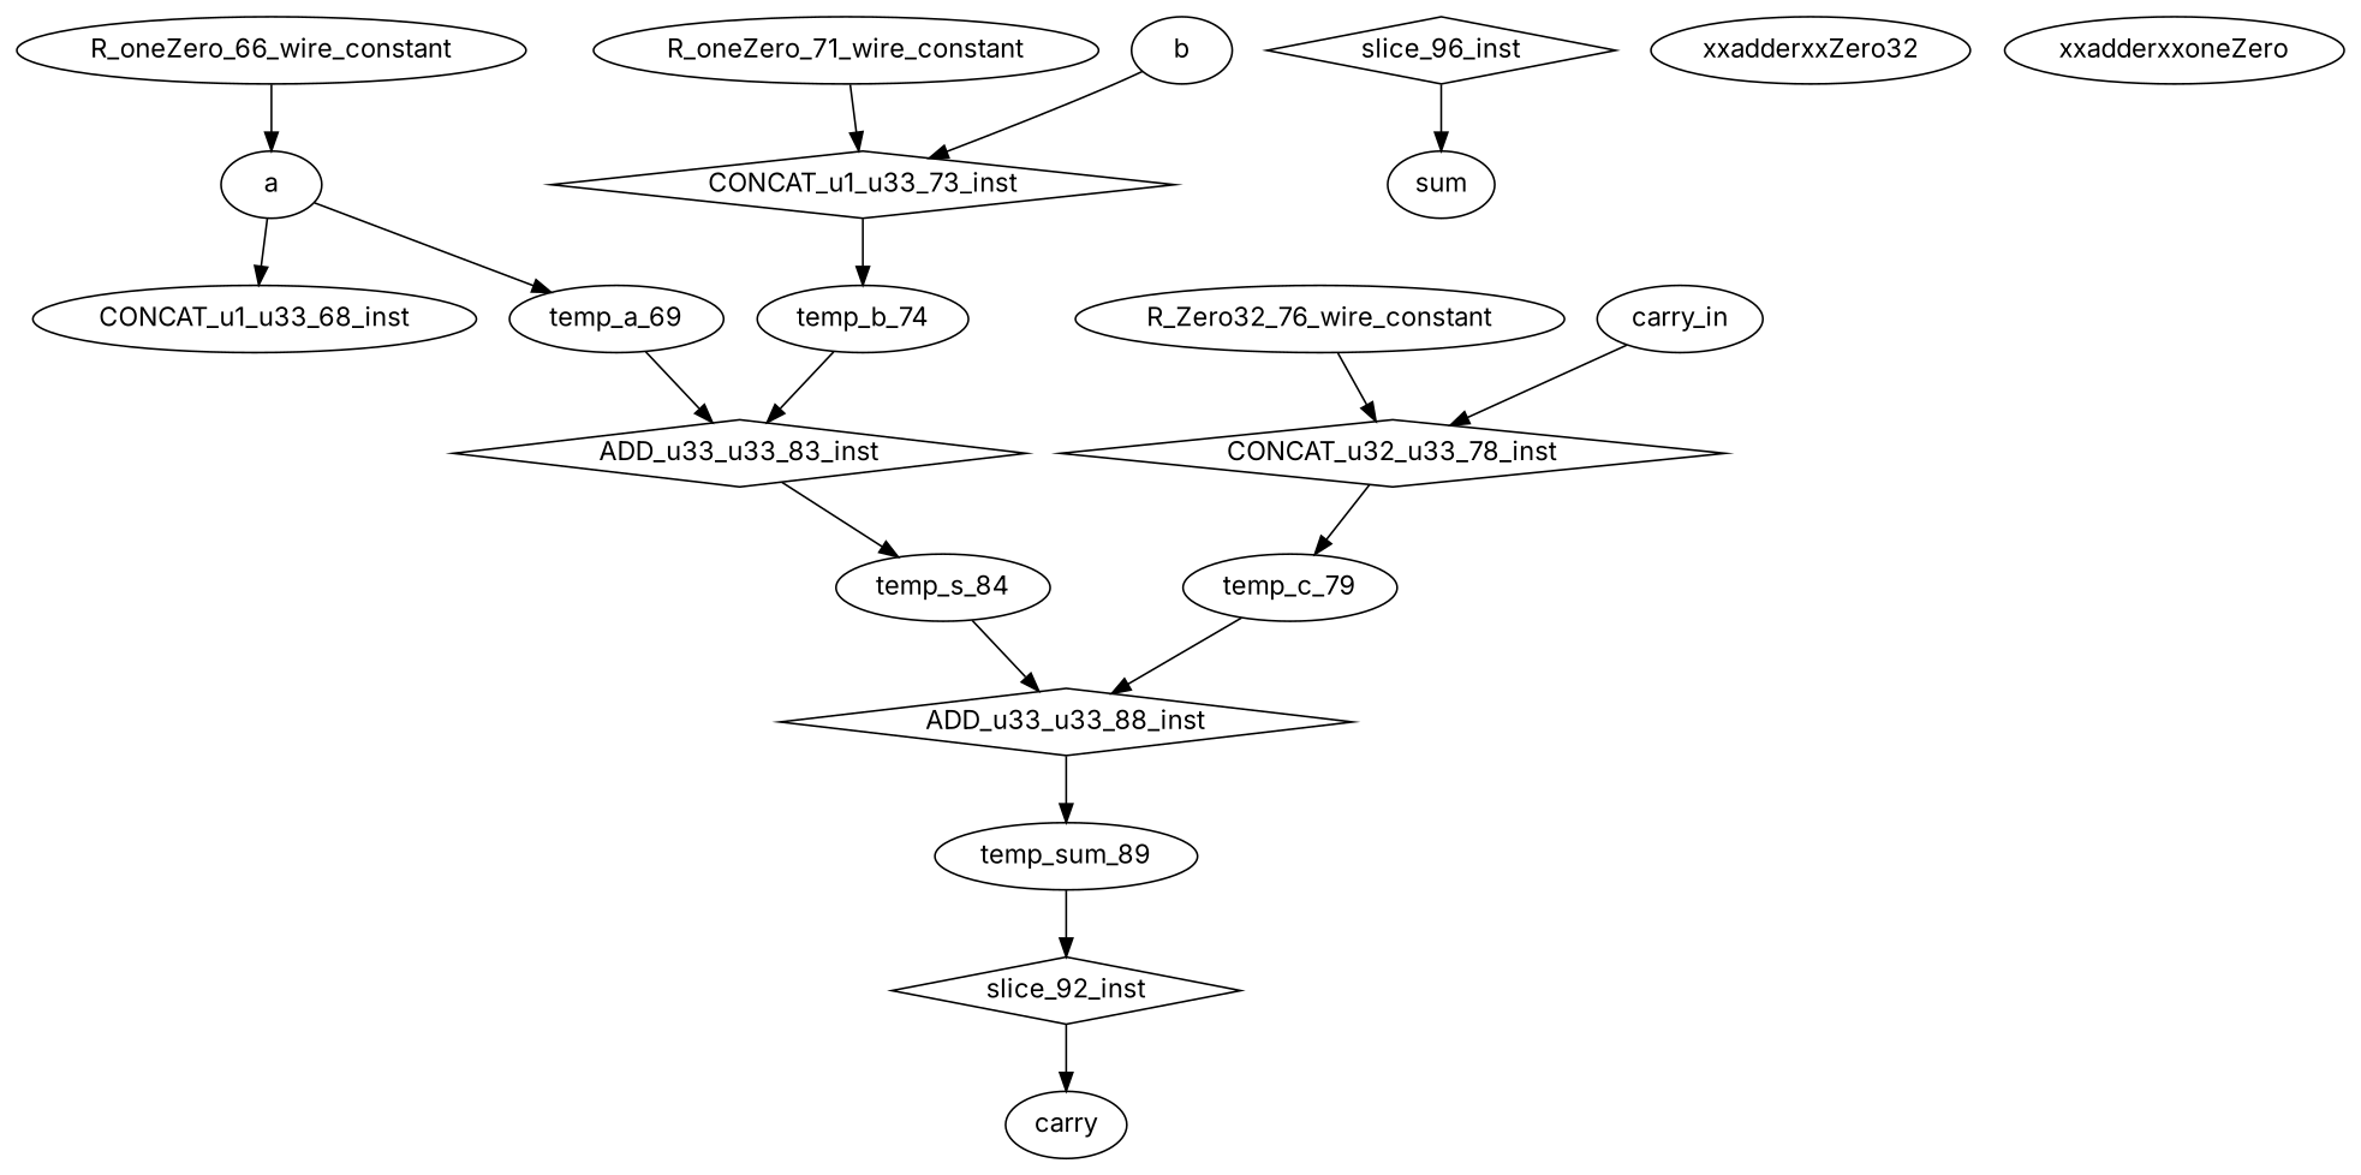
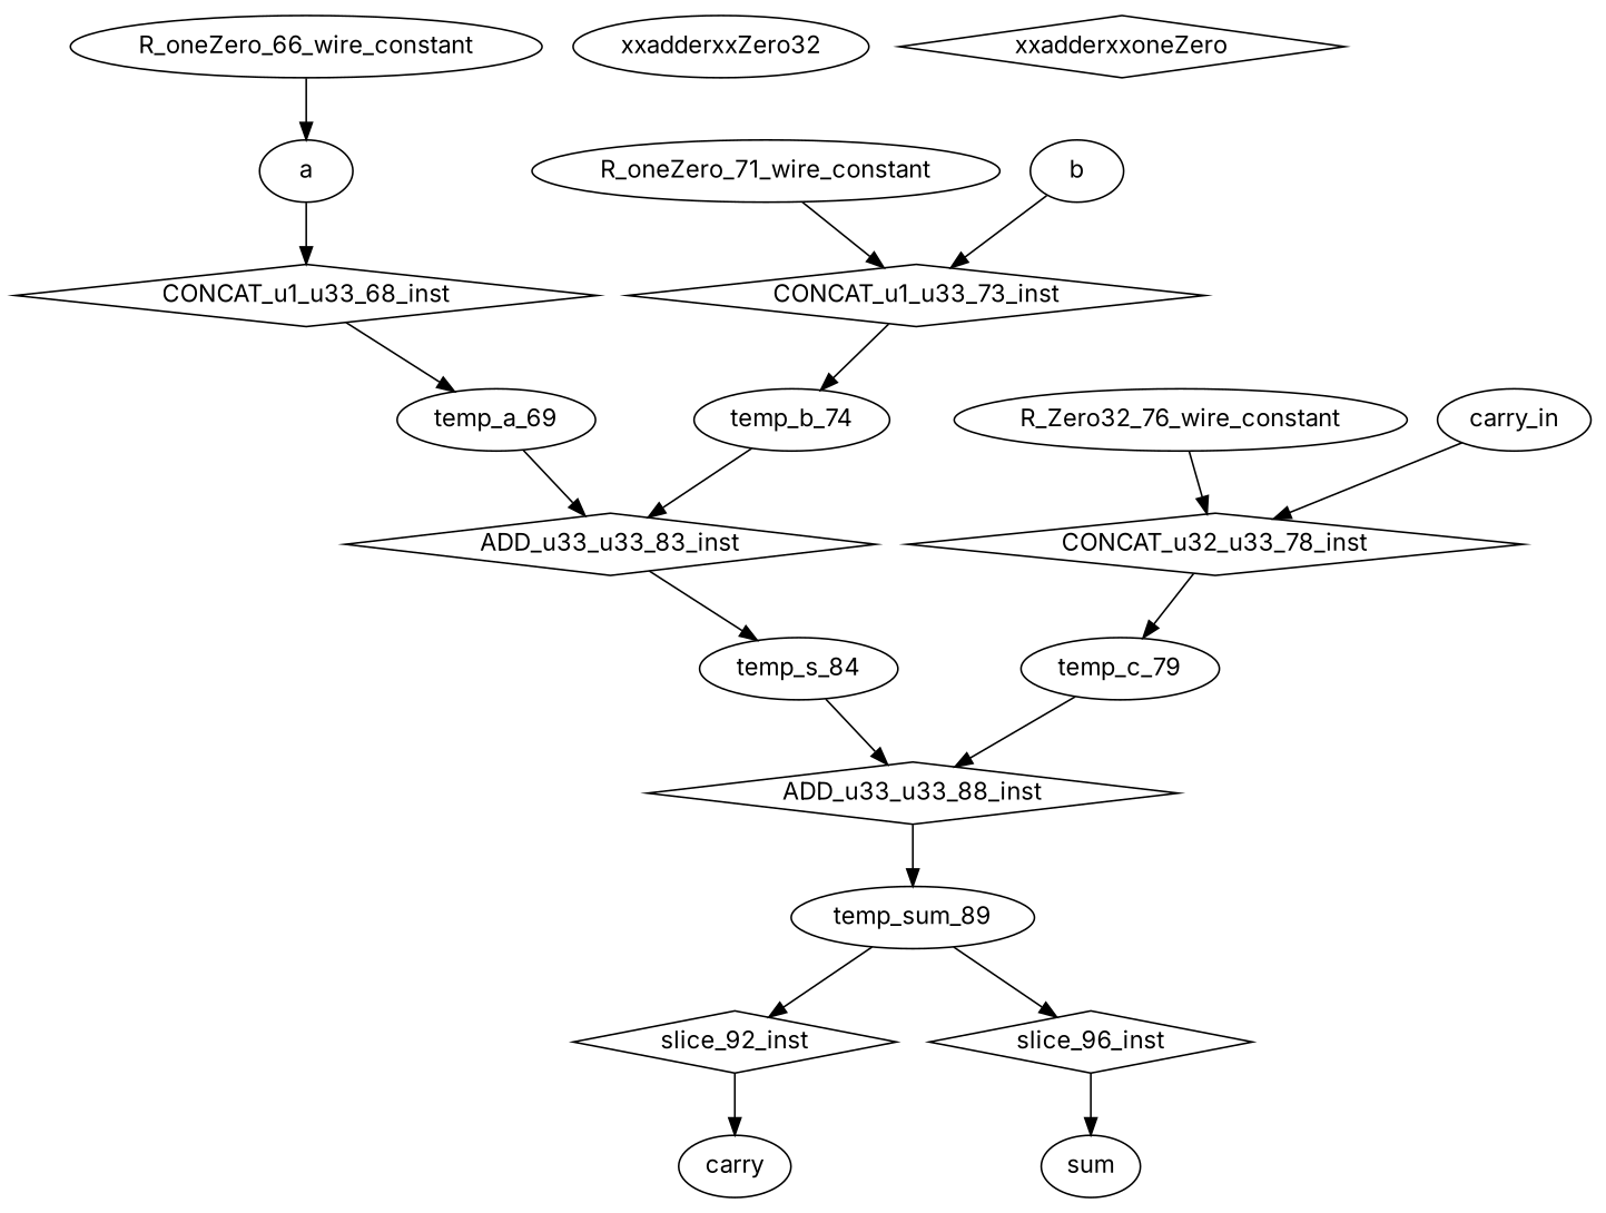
  digraph {
    fontname=Inter
    node [fontname=Inter shape=ellipse]
    edge [fontname=Inter]
    CONCAT_u32_u33_78_inst [shape=diamond]
    R_Zero32_76_wire_constant
    temp_c_79
    a [shape=""]
    R_oneZero_66_wire_constant
-   CONCAT_u1_u33_68_inst
+   CONCAT_u1_u33_68_inst [shape=diamond]
    temp_a_69
    CONCAT_u1_u33_73_inst [shape=diamond]
    R_oneZero_71_wire_constant
    temp_b_74
    ADD_u33_u33_83_inst [shape=diamond]
    temp_s_84
    ADD_u33_u33_88_inst [shape=diamond]
    temp_sum_89
    slice_92_inst [shape=diamond]
    slice_96_inst [shape=diamond]
    carry [shape=""]
    sum [shape=""]
    xxadderxxZero32
-   xxadderxxoneZero
+   xxadderxxoneZero [shape=diamond]
    b [shape=""]
    carry_in [shape=""]
    CONCAT_u32_u33_78_inst -> temp_c_79
    R_Zero32_76_wire_constant -> CONCAT_u32_u33_78_inst
    temp_c_79 -> ADD_u33_u33_88_inst
    a -> CONCAT_u1_u33_68_inst
    R_oneZero_66_wire_constant -> a
-   a -> temp_a_69
+   CONCAT_u1_u33_68_inst -> temp_a_69
    temp_a_69 -> ADD_u33_u33_83_inst
    CONCAT_u1_u33_73_inst -> temp_b_74
    R_oneZero_71_wire_constant -> CONCAT_u1_u33_73_inst
    temp_b_74 -> ADD_u33_u33_83_inst
    ADD_u33_u33_83_inst -> temp_s_84
    temp_s_84 -> ADD_u33_u33_88_inst
    ADD_u33_u33_88_inst -> temp_sum_89
    temp_sum_89 -> slice_92_inst
+   temp_sum_89 -> slice_96_inst
    slice_92_inst -> carry
    slice_96_inst -> sum
    b -> CONCAT_u1_u33_73_inst
    carry_in -> CONCAT_u32_u33_78_inst
  }
